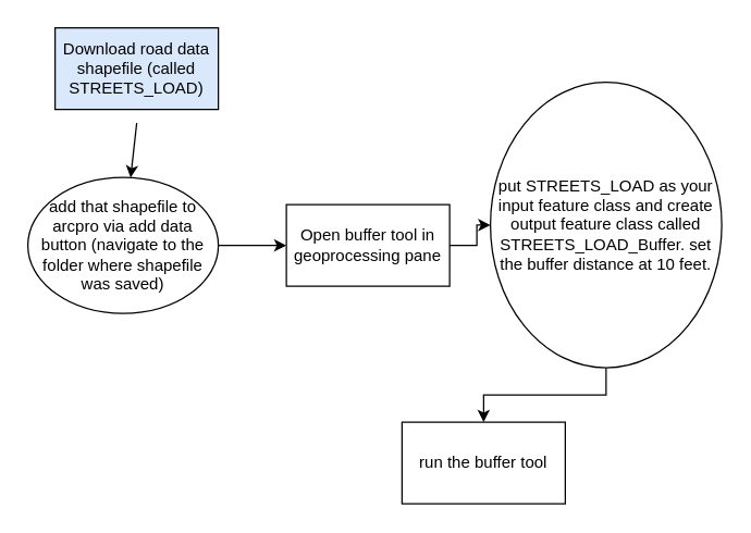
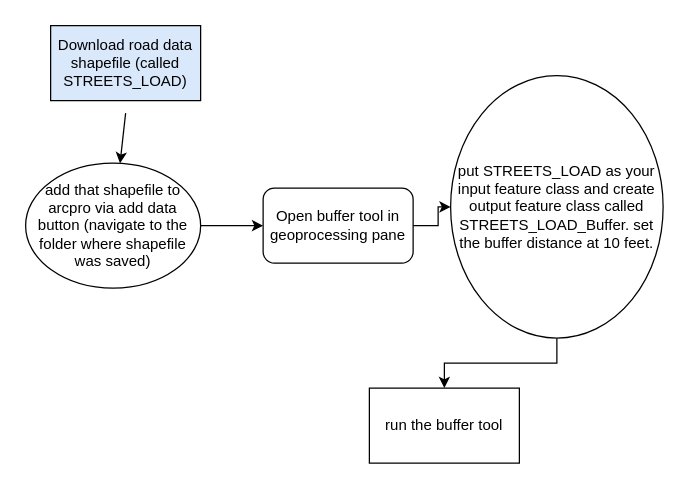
  <mxCell id="0" />
  <mxCell id="1" parent="0" />
  <mxCell id="2" value="Download road data shapefile (called STREETS_LOAD)" style="rounded=0;whiteSpace=wrap;html=1;fillColor=#dae8fc;" vertex="1" parent="1"><mxGeometry x="40" y="20" width="120" height="60" as="geometry" /></mxCell>
  <mxCell id="3" value="" style="endArrow=classic;html=1;rounded=0;" edge="1" parent="1" target="5"><mxGeometry width="50" height="50" relative="1" as="geometry"><mxPoint x="100" y="90" as="sourcePoint" /><mxPoint x="100" y="170" as="targetPoint" /></mxGeometry></mxCell>
  <mxCell id="4" style="edgeStyle=orthogonalEdgeStyle;rounded=0;orthogonalLoop=1;jettySize=auto;html=1;" edge="1" parent="1" source="5" target="7"><mxGeometry relative="1" as="geometry"><mxPoint x="220" y="180" as="targetPoint" /></mxGeometry></mxCell>
  <mxCell id="5" value="add that shapefile to arcpro via add data button (navigate to the folder where shapefile was saved)" style="ellipse;whiteSpace=wrap;html=1;" vertex="1" parent="1"><mxGeometry x="20" y="130" width="140" height="100" as="geometry" /></mxCell>
  <mxCell id="6" value="" style="edgeStyle=orthogonalEdgeStyle;rounded=0;orthogonalLoop=1;jettySize=auto;html=1;" edge="1" parent="1" source="7" target="9"><mxGeometry relative="1" as="geometry" /></mxCell>
- <mxCell id="7" value="Open buffer tool in geoprocessing pane" style="rounded=0;whiteSpace=wrap;html=1;" vertex="1" parent="1"><mxGeometry x="210" y="150" width="120" height="60" as="geometry" /></mxCell>
+ <mxCell id="7" value="Open buffer tool in geoprocessing pane" style="whiteSpace=wrap;html=1;rounded=1;" vertex="1" parent="1"><mxGeometry x="210" y="150" width="120" height="60" as="geometry" /></mxCell>
  <mxCell id="8" value="" style="edgeStyle=orthogonalEdgeStyle;rounded=0;orthogonalLoop=1;jettySize=auto;html=1;" edge="1" parent="1" source="9" target="10"><mxGeometry relative="1" as="geometry" /></mxCell>
  <mxCell id="9" value="put STREETS_LOAD as your input feature class and create output feature class called STREETS_LOAD_Buffer. set the buffer distance at 10 feet." style="ellipse;whiteSpace=wrap;html=1;" vertex="1" parent="1"><mxGeometry x="360" y="60" width="170" height="210" as="geometry" /></mxCell>
  <mxCell id="10" value="run the buffer tool" style="whiteSpace=wrap;html=1;" vertex="1" parent="1"><mxGeometry x="295" y="310" width="120" height="60" as="geometry" /></mxCell>
